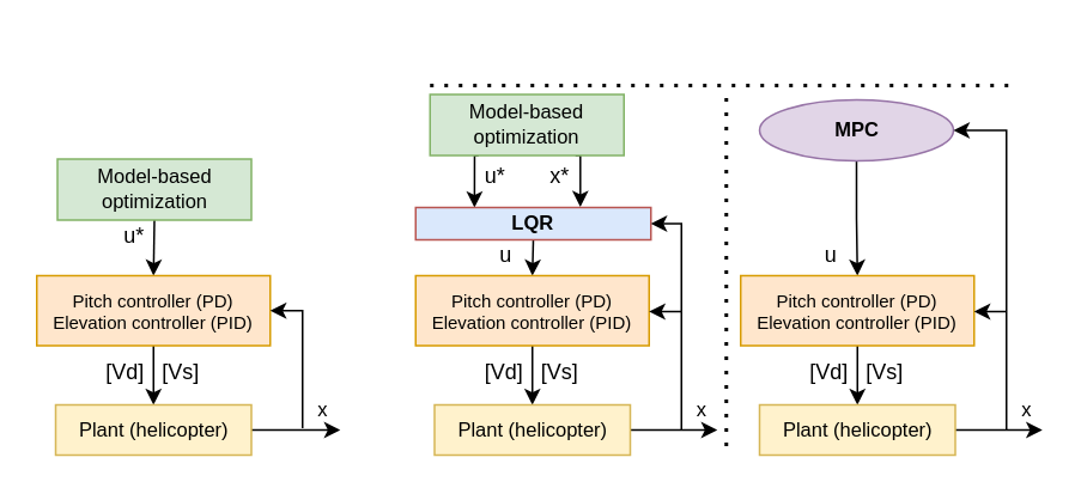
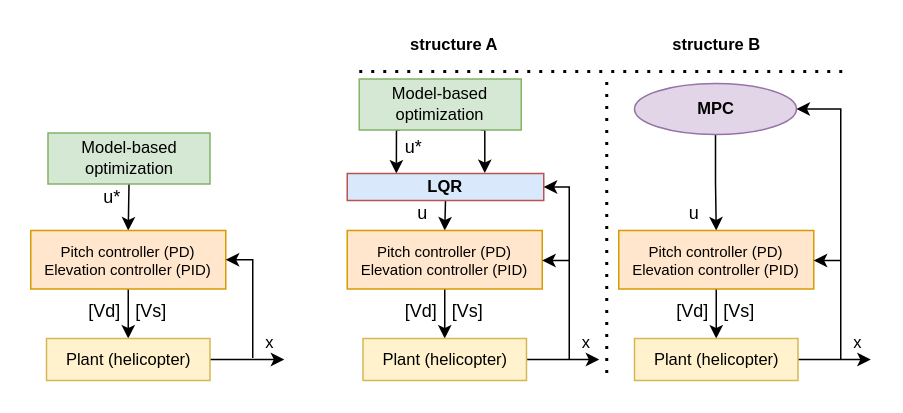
  <mxCell id="0" />
  <mxCell id="1" parent="0" />
  <mxCell id="2" style="edgeStyle=orthogonalEdgeStyle;rounded=0;orthogonalLoop=1;jettySize=auto;html=1;exitX=0.25;exitY=1;exitDx=0;exitDy=0;entryX=0.25;entryY=0;entryDx=0;entryDy=0;" edge="1" parent="1" source="4" target="6"><mxGeometry relative="1" as="geometry" /></mxCell>
  <mxCell id="3" style="edgeStyle=orthogonalEdgeStyle;rounded=0;orthogonalLoop=1;jettySize=auto;html=1;exitX=0.75;exitY=1;exitDx=0;exitDy=0;entryX=0.7;entryY=1.015;entryDx=0;entryDy=0;entryPerimeter=0;" edge="1" parent="1" source="4" target="6"><mxGeometry relative="1" as="geometry" /></mxCell>
  <mxCell id="4" value="Model-based&lt;br style=&quot;font-size: 11px;&quot;&gt;optimization" style="rounded=0;whiteSpace=wrap;html=1;flipV=1;fillColor=#d5e8d4;strokeColor=#82b366;fontSize=11;" vertex="1" parent="1"><mxGeometry x="239" y="52" width="108" height="34" as="geometry" /></mxCell>
  <mxCell id="5" style="edgeStyle=orthogonalEdgeStyle;rounded=0;orthogonalLoop=1;jettySize=auto;html=1;exitX=0.5;exitY=1;exitDx=0;exitDy=0;entryX=0.5;entryY=0;entryDx=0;entryDy=0;" edge="1" parent="1" source="6" target="8"><mxGeometry relative="1" as="geometry" /></mxCell>
  <mxCell id="6" value="&lt;b&gt;&lt;font style=&quot;font-size: 11px&quot;&gt;LQR&lt;/font&gt;&lt;/b&gt;" style="rounded=0;whiteSpace=wrap;html=1;flipV=1;fillColor=#dae8fc;strokeColor=#b85450;" vertex="1" parent="1"><mxGeometry x="231" y="115" width="131" height="18" as="geometry" /></mxCell>
  <mxCell id="7" style="edgeStyle=orthogonalEdgeStyle;rounded=0;orthogonalLoop=1;jettySize=auto;html=1;exitX=0.5;exitY=1;exitDx=0;exitDy=0;entryX=0.5;entryY=0;entryDx=0;entryDy=0;" edge="1" parent="1" source="8" target="10"><mxGeometry relative="1" as="geometry" /></mxCell>
  <mxCell id="8" value="Pitch controller (PD)&lt;br style=&quot;font-size: 10px;&quot;&gt;Elevation controller (PID)" style="rounded=0;whiteSpace=wrap;html=1;flipV=1;fillColor=#ffe6cc;strokeColor=#d79b00;fontSize=10;" vertex="1" parent="1"><mxGeometry x="231" y="153" width="130" height="39" as="geometry" /></mxCell>
  <mxCell id="9" style="edgeStyle=orthogonalEdgeStyle;rounded=0;orthogonalLoop=1;jettySize=auto;html=1;exitX=1;exitY=0.5;exitDx=0;exitDy=0;fontSize=11;" edge="1" parent="1" source="10"><mxGeometry relative="1" as="geometry"><mxPoint x="399" y="239" as="targetPoint" /></mxGeometry></mxCell>
  <mxCell id="10" value="Plant (helicopter)" style="rounded=0;whiteSpace=wrap;html=1;flipV=1;fillColor=#fff2cc;strokeColor=#d6b656;fontSize=11;" vertex="1" parent="1"><mxGeometry x="241.5" y="225" width="109" height="28" as="geometry" /></mxCell>
  <mxCell id="11" value="[Vd]" style="text;html=1;align=center;verticalAlign=middle;resizable=0;points=[];autosize=1;strokeColor=none;fillColor=none;" vertex="1" parent="1"><mxGeometry x="264" y="198" width="31" height="18" as="geometry" /></mxCell>
  <mxCell id="12" value="[Vs]" style="text;html=1;align=center;verticalAlign=middle;resizable=0;points=[];autosize=1;strokeColor=none;fillColor=none;" vertex="1" parent="1"><mxGeometry x="295" y="198" width="31" height="18" as="geometry" /></mxCell>
- <mxCell id="13" value="x*" style="text;html=1;align=center;verticalAlign=middle;resizable=0;points=[];autosize=1;strokeColor=none;fillColor=none;" vertex="1" parent="1"><mxGeometry x="300" y="89" width="21" height="18" as="geometry" /></mxCell>
  <mxCell id="14" value="u*" style="text;html=1;align=center;verticalAlign=middle;resizable=0;points=[];autosize=1;strokeColor=none;fillColor=none;" vertex="1" parent="1"><mxGeometry x="264" y="89" width="21" height="18" as="geometry" /></mxCell>
  <mxCell id="15" value="u" style="text;html=1;align=center;verticalAlign=middle;resizable=0;points=[];autosize=1;strokeColor=none;fillColor=none;" vertex="1" parent="1"><mxGeometry x="272" y="133" width="17" height="18" as="geometry" /></mxCell>
  <mxCell id="16" value="" style="endArrow=classic;html=1;rounded=0;fontSize=11;edgeStyle=orthogonalEdgeStyle;entryX=1;entryY=0.5;entryDx=0;entryDy=0;" edge="1" parent="1" target="8"><mxGeometry width="50" height="50" relative="1" as="geometry"><mxPoint x="379" y="173" as="sourcePoint" /><mxPoint x="510" y="149" as="targetPoint" /></mxGeometry></mxCell>
  <mxCell id="17" value="x" style="text;html=1;strokeColor=none;fillColor=none;align=center;verticalAlign=middle;whiteSpace=wrap;rounded=0;fontSize=11;" vertex="1" parent="1"><mxGeometry x="384" y="223" width="13" height="10" as="geometry" /></mxCell>
  <mxCell id="18" value="" style="endArrow=classic;html=1;rounded=0;fontSize=11;edgeStyle=orthogonalEdgeStyle;entryX=1;entryY=0.5;entryDx=0;entryDy=0;" edge="1" parent="1" target="6"><mxGeometry width="50" height="50" relative="1" as="geometry"><mxPoint x="379" y="239" as="sourcePoint" /><mxPoint x="499" y="130" as="targetPoint" /><Array as="points"><mxPoint x="379" y="124" /></Array></mxGeometry></mxCell>
  <mxCell id="19" style="edgeStyle=orthogonalEdgeStyle;rounded=0;orthogonalLoop=1;jettySize=auto;html=1;exitX=0.5;exitY=1;exitDx=0;exitDy=0;entryX=0.5;entryY=0;entryDx=0;entryDy=0;fontSize=11;" edge="1" parent="1" source="20" target="22"><mxGeometry relative="1" as="geometry" /></mxCell>
  <mxCell id="20" value="Model-based&lt;br style=&quot;font-size: 11px;&quot;&gt;optimization" style="rounded=0;whiteSpace=wrap;html=1;flipV=1;fillColor=#d5e8d4;strokeColor=#82b366;fontSize=11;" vertex="1" parent="1"><mxGeometry x="31.5" y="88" width="108" height="34" as="geometry" /></mxCell>
  <mxCell id="21" style="edgeStyle=orthogonalEdgeStyle;rounded=0;orthogonalLoop=1;jettySize=auto;html=1;exitX=0.5;exitY=1;exitDx=0;exitDy=0;entryX=0.5;entryY=0;entryDx=0;entryDy=0;" edge="1" parent="1" source="22" target="24"><mxGeometry relative="1" as="geometry" /></mxCell>
  <mxCell id="22" value="Pitch controller (PD)&lt;br style=&quot;font-size: 10px;&quot;&gt;Elevation controller (PID)" style="rounded=0;whiteSpace=wrap;html=1;flipV=1;fillColor=#ffe6cc;strokeColor=#d79b00;fontSize=10;" vertex="1" parent="1"><mxGeometry x="20" y="153" width="130" height="39" as="geometry" /></mxCell>
  <mxCell id="23" style="edgeStyle=orthogonalEdgeStyle;rounded=0;orthogonalLoop=1;jettySize=auto;html=1;exitX=1;exitY=0.5;exitDx=0;exitDy=0;fontSize=11;" edge="1" parent="1" source="24"><mxGeometry relative="1" as="geometry"><mxPoint x="189" y="239" as="targetPoint" /></mxGeometry></mxCell>
  <mxCell id="24" value="Plant (helicopter)" style="rounded=0;whiteSpace=wrap;html=1;flipV=1;fillColor=#fff2cc;strokeColor=#d6b656;fontSize=11;" vertex="1" parent="1"><mxGeometry x="30.5" y="225" width="109" height="28" as="geometry" /></mxCell>
  <mxCell id="25" value="[Vd]" style="text;html=1;align=center;verticalAlign=middle;resizable=0;points=[];autosize=1;strokeColor=none;fillColor=none;" vertex="1" parent="1"><mxGeometry x="53" y="198" width="31" height="18" as="geometry" /></mxCell>
  <mxCell id="26" value="[Vs]" style="text;html=1;align=center;verticalAlign=middle;resizable=0;points=[];autosize=1;strokeColor=none;fillColor=none;" vertex="1" parent="1"><mxGeometry x="84" y="198" width="31" height="18" as="geometry" /></mxCell>
  <mxCell id="27" value="u*" style="text;html=1;align=center;verticalAlign=middle;resizable=0;points=[];autosize=1;strokeColor=none;fillColor=none;" vertex="1" parent="1"><mxGeometry x="63" y="122" width="21" height="18" as="geometry" /></mxCell>
  <mxCell id="28" value="" style="endArrow=classic;html=1;rounded=0;fontSize=11;edgeStyle=orthogonalEdgeStyle;entryX=1;entryY=0.5;entryDx=0;entryDy=0;" edge="1" parent="1" target="22"><mxGeometry width="50" height="50" relative="1" as="geometry"><mxPoint x="168" y="238" as="sourcePoint" /><mxPoint x="299" y="149" as="targetPoint" /><Array as="points"><mxPoint x="168" y="173" /></Array></mxGeometry></mxCell>
  <mxCell id="29" value="x" style="text;html=1;strokeColor=none;fillColor=none;align=center;verticalAlign=middle;whiteSpace=wrap;rounded=0;fontSize=11;" vertex="1" parent="1"><mxGeometry x="173" y="223" width="13" height="10" as="geometry" /></mxCell>
  <mxCell id="30" style="edgeStyle=orthogonalEdgeStyle;rounded=0;orthogonalLoop=1;jettySize=auto;html=1;exitX=0.5;exitY=1;exitDx=0;exitDy=0;entryX=0.5;entryY=0;entryDx=0;entryDy=0;fontSize=11;" edge="1" parent="1" source="31" target="33"><mxGeometry relative="1" as="geometry" /></mxCell>
  <mxCell id="31" value="MPC" style="ellipse;whiteSpace=wrap;html=1;flipV=1;fillColor=#e1d5e7;strokeColor=#9673a6;fontSize=11;fontStyle=1;" vertex="1" parent="1"><mxGeometry x="422.5" y="55" width="108" height="34" as="geometry" /></mxCell>
  <mxCell id="32" style="edgeStyle=orthogonalEdgeStyle;rounded=0;orthogonalLoop=1;jettySize=auto;html=1;exitX=0.5;exitY=1;exitDx=0;exitDy=0;entryX=0.5;entryY=0;entryDx=0;entryDy=0;" edge="1" parent="1" source="33" target="35"><mxGeometry relative="1" as="geometry" /></mxCell>
  <mxCell id="33" value="Pitch controller (PD)&lt;br style=&quot;font-size: 10px;&quot;&gt;Elevation controller (PID)" style="rounded=0;whiteSpace=wrap;html=1;flipV=1;fillColor=#ffe6cc;strokeColor=#d79b00;fontSize=10;" vertex="1" parent="1"><mxGeometry x="412" y="153" width="130" height="39" as="geometry" /></mxCell>
  <mxCell id="34" style="edgeStyle=orthogonalEdgeStyle;rounded=0;orthogonalLoop=1;jettySize=auto;html=1;exitX=1;exitY=0.5;exitDx=0;exitDy=0;fontSize=11;" edge="1" parent="1" source="35"><mxGeometry relative="1" as="geometry"><mxPoint x="580" y="239" as="targetPoint" /></mxGeometry></mxCell>
  <mxCell id="35" value="Plant (helicopter)" style="rounded=0;whiteSpace=wrap;html=1;flipV=1;fillColor=#fff2cc;strokeColor=#d6b656;fontSize=11;" vertex="1" parent="1"><mxGeometry x="422.5" y="225" width="109" height="28" as="geometry" /></mxCell>
  <mxCell id="36" value="[Vd]" style="text;html=1;align=center;verticalAlign=middle;resizable=0;points=[];autosize=1;strokeColor=none;fillColor=none;" vertex="1" parent="1"><mxGeometry x="445" y="198" width="31" height="18" as="geometry" /></mxCell>
  <mxCell id="37" value="[Vs]" style="text;html=1;align=center;verticalAlign=middle;resizable=0;points=[];autosize=1;strokeColor=none;fillColor=none;" vertex="1" parent="1"><mxGeometry x="476" y="198" width="31" height="18" as="geometry" /></mxCell>
  <mxCell id="38" value="u" style="text;html=1;align=center;verticalAlign=middle;resizable=0;points=[];autosize=1;strokeColor=none;fillColor=none;" vertex="1" parent="1"><mxGeometry x="453" y="133" width="17" height="18" as="geometry" /></mxCell>
  <mxCell id="39" value="" style="endArrow=classic;html=1;rounded=0;fontSize=11;edgeStyle=orthogonalEdgeStyle;entryX=1;entryY=0.5;entryDx=0;entryDy=0;" edge="1" parent="1" target="33"><mxGeometry width="50" height="50" relative="1" as="geometry"><mxPoint x="560" y="173" as="sourcePoint" /><mxPoint x="691" y="149" as="targetPoint" /></mxGeometry></mxCell>
  <mxCell id="40" value="x" style="text;html=1;strokeColor=none;fillColor=none;align=center;verticalAlign=middle;whiteSpace=wrap;rounded=0;fontSize=11;" vertex="1" parent="1"><mxGeometry x="565" y="223" width="13" height="10" as="geometry" /></mxCell>
  <mxCell id="41" value="" style="endArrow=classic;html=1;rounded=0;fontSize=11;edgeStyle=orthogonalEdgeStyle;entryX=1;entryY=0.5;entryDx=0;entryDy=0;" edge="1" parent="1" target="31"><mxGeometry width="50" height="50" relative="1" as="geometry"><mxPoint x="560" y="239" as="sourcePoint" /><mxPoint x="543" y="124" as="targetPoint" /><Array as="points"><mxPoint x="560" y="72" /></Array></mxGeometry></mxCell>
  <mxCell id="42" value="" style="endArrow=none;dashed=1;html=1;dashPattern=1 3;strokeWidth=2;rounded=0;fontSize=11;" edge="1" parent="1"><mxGeometry width="50" height="50" relative="1" as="geometry"><mxPoint x="404" y="248" as="sourcePoint" /><mxPoint x="404" y="51" as="targetPoint" /></mxGeometry></mxCell>
  <mxCell id="43" value="" style="endArrow=none;dashed=1;html=1;dashPattern=1 3;strokeWidth=2;rounded=0;fontSize=11;" edge="1" parent="1"><mxGeometry width="50" height="50" relative="1" as="geometry"><mxPoint x="239" y="47" as="sourcePoint" /><mxPoint x="567" y="47" as="targetPoint" /></mxGeometry></mxCell>
+ <mxCell id="44" value="structure A" style="text;html=1;align=center;verticalAlign=middle;resizable=0;points=[];autosize=1;strokeColor=none;fillColor=none;fontSize=11;fontStyle=1" vertex="1" parent="1"><mxGeometry x="268" y="20" width="68" height="17" as="geometry" /></mxCell>
+ <mxCell id="45" value="structure B" style="text;html=1;align=center;verticalAlign=middle;resizable=0;points=[];autosize=1;strokeColor=none;fillColor=none;fontSize=11;fontStyle=1" vertex="1" parent="1"><mxGeometry x="442" y="20" width="69" height="17" as="geometry" /></mxCell>
